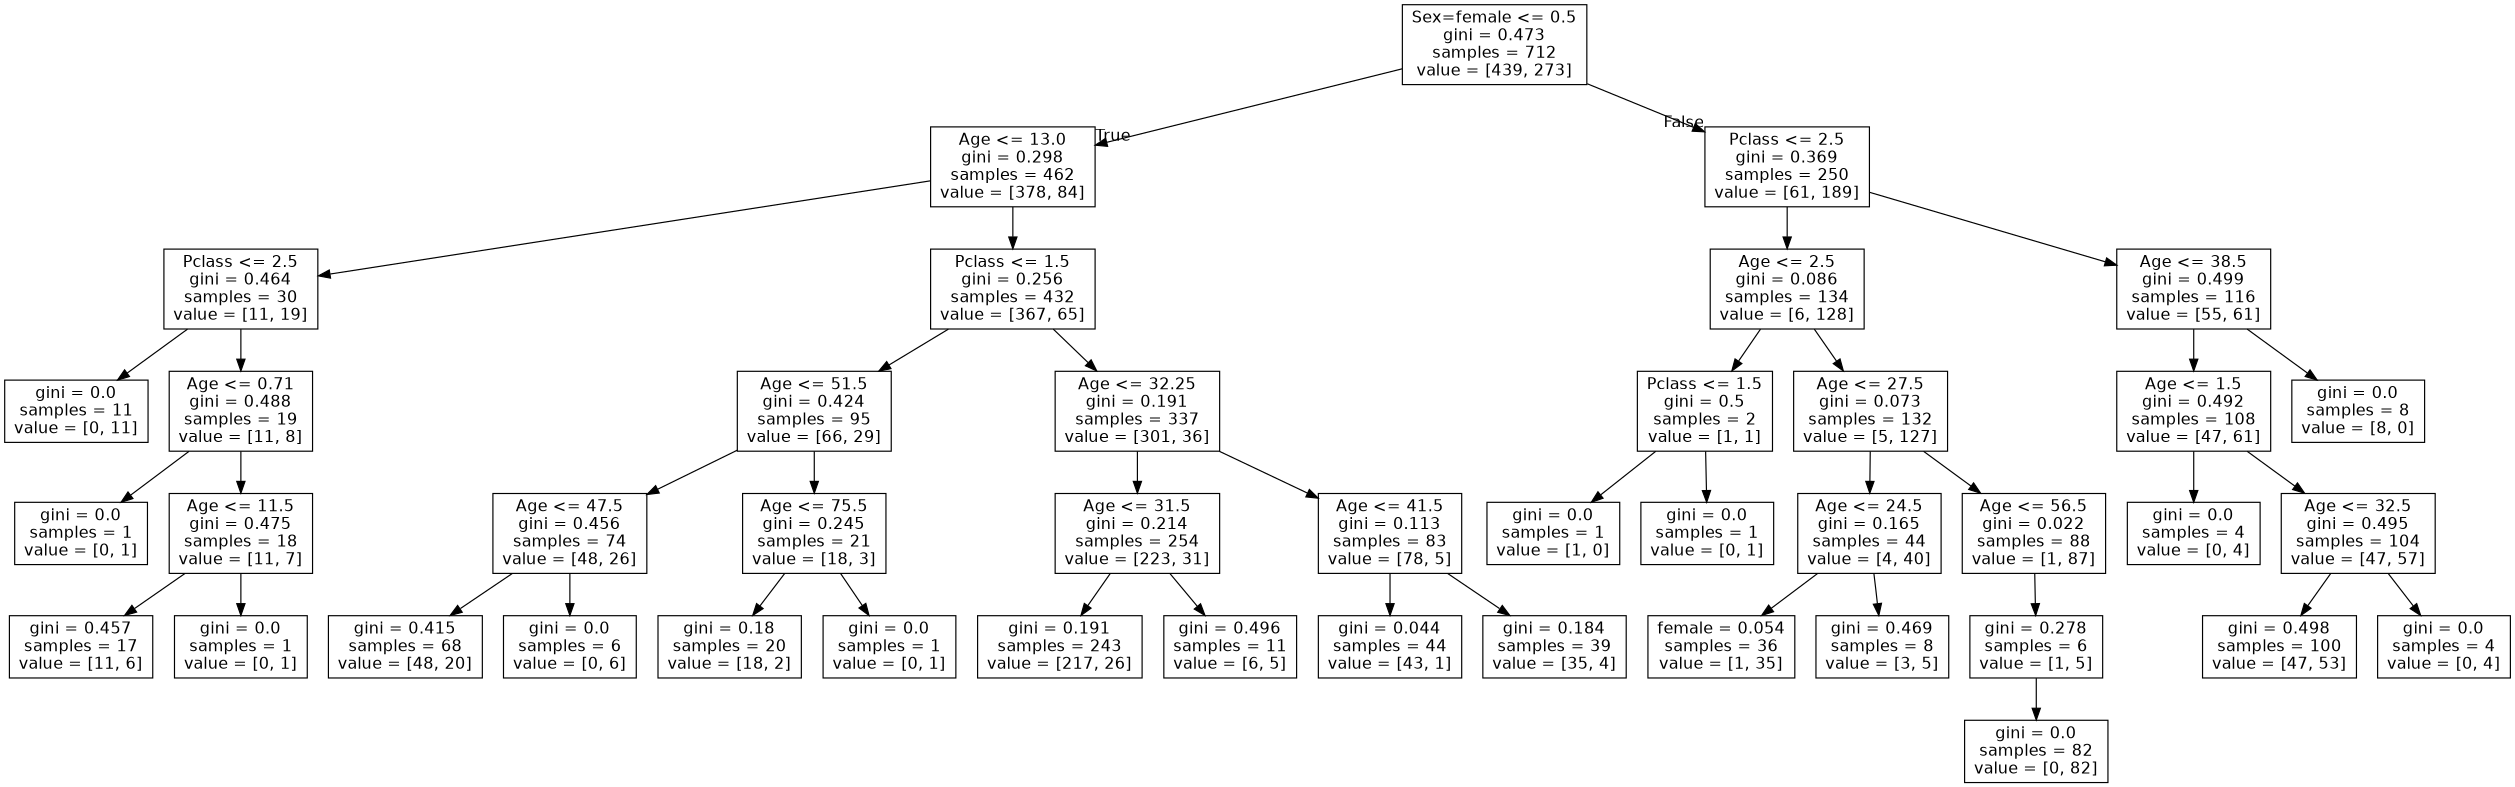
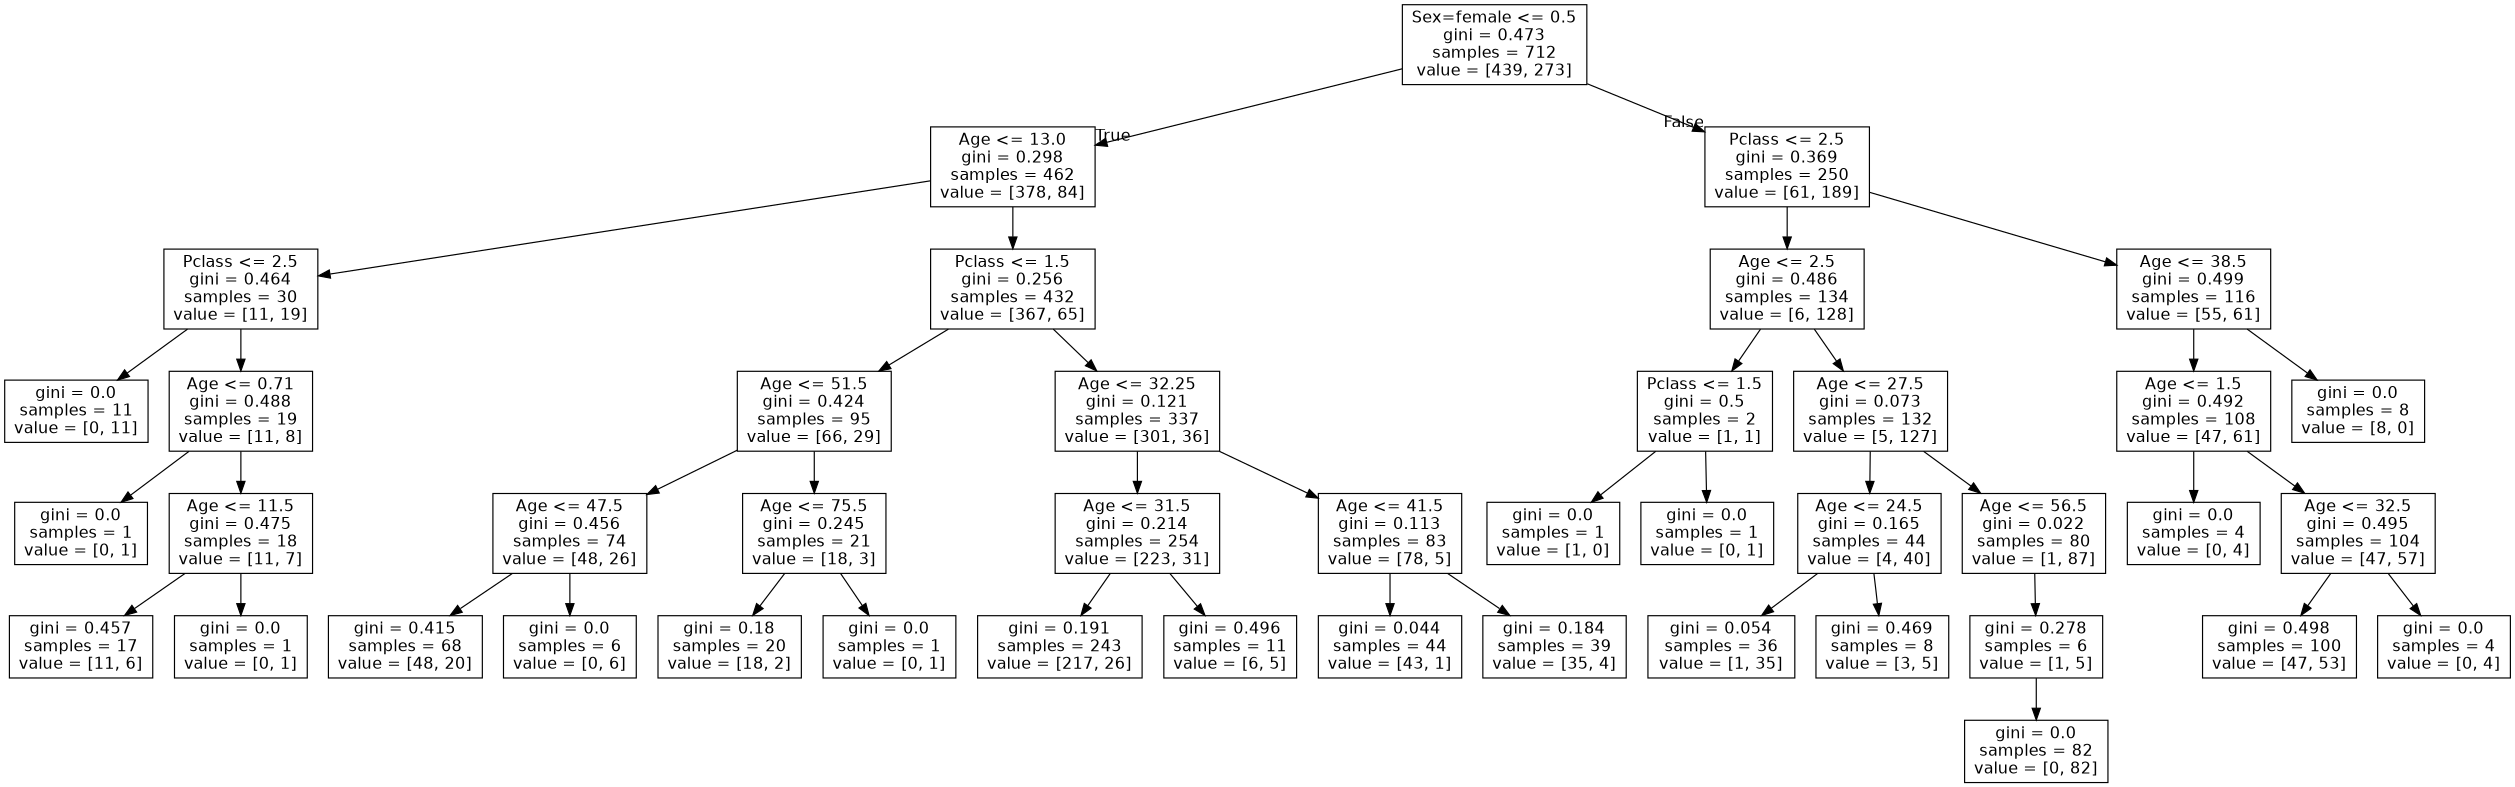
  digraph {
    fontname="DejaVu Sans"
    node [fontname="DejaVu Sans" shape=box]
    edge [fontname="DejaVu Sans"]
    n1 [label="Sex=female <= 0.5\ngini = 0.473\nsamples = 712\nvalue = [439, 273]"]
    n2 [label="Age <= 13.0\ngini = 0.298\nsamples = 462\nvalue = [378, 84]"]
    n3 [label="Pclass <= 2.5\ngini = 0.369\nsamples = 250\nvalue = [61, 189]"]
    n4 [label="Pclass <= 2.5\ngini = 0.464\nsamples = 30\nvalue = [11, 19]"]
    n5 [label="Pclass <= 1.5\ngini = 0.256\nsamples = 432\nvalue = [367, 65]"]
-   n6 [label="Age <= 2.5\ngini = 0.086\nsamples = 134\nvalue = [6, 128]"]
+   n6 [label="Age <= 2.5\ngini = 0.486\nsamples = 134\nvalue = [6, 128]"]
    n7 [label="Age <= 38.5\ngini = 0.499\nsamples = 116\nvalue = [55, 61]"]
    n8 [label="gini = 0.0\nsamples = 11\nvalue = [0, 11]"]
    n9 [label="Age <= 0.71\ngini = 0.488\nsamples = 19\nvalue = [11, 8]"]
    n10 [label="Age <= 51.5\ngini = 0.424\nsamples = 95\nvalue = [66, 29]"]
-   n11 [label="Age <= 32.25\ngini = 0.191\nsamples = 337\nvalue = [301, 36]"]
+   n11 [label="Age <= 32.25\ngini = 0.121\nsamples = 337\nvalue = [301, 36]"]
    n12 [label="gini = 0.0\nsamples = 1\nvalue = [0, 1]"]
    n13 [label="Age <= 11.5\ngini = 0.475\nsamples = 18\nvalue = [11, 7]"]
    n14 [label="gini = 0.457\nsamples = 17\nvalue = [11, 6]"]
    n15 [label="gini = 0.0\nsamples = 1\nvalue = [0, 1]"]
    n16 [label="Age <= 47.5\ngini = 0.456\nsamples = 74\nvalue = [48, 26]"]
    n17 [label="Age <= 75.5\ngini = 0.245\nsamples = 21\nvalue = [18, 3]"]
    n18 [label="Age <= 31.5\ngini = 0.214\nsamples = 254\nvalue = [223, 31]"]
    n19 [label="Age <= 41.5\ngini = 0.113\nsamples = 83\nvalue = [78, 5]"]
    n20 [label="gini = 0.415\nsamples = 68\nvalue = [48, 20]"]
    n21 [label="gini = 0.0\nsamples = 6\nvalue = [0, 6]"]
    n22 [label="gini = 0.18\nsamples = 20\nvalue = [18, 2]"]
    n23 [label="gini = 0.0\nsamples = 1\nvalue = [0, 1]"]
    n24 [label="gini = 0.191\nsamples = 243\nvalue = [217, 26]"]
    n25 [label="gini = 0.496\nsamples = 11\nvalue = [6, 5]"]
    n26 [label="gini = 0.044\nsamples = 44\nvalue = [43, 1]"]
    n27 [label="gini = 0.184\nsamples = 39\nvalue = [35, 4]"]
    n28 [label="Pclass <= 1.5\ngini = 0.5\nsamples = 2\nvalue = [1, 1]"]
    n29 [label="Age <= 27.5\ngini = 0.073\nsamples = 132\nvalue = [5, 127]"]
    n30 [label="Age <= 1.5\ngini = 0.492\nsamples = 108\nvalue = [47, 61]"]
    n31 [label="gini = 0.0\nsamples = 8\nvalue = [8, 0]"]
    n32 [label="gini = 0.0\nsamples = 1\nvalue = [1, 0]"]
    n33 [label="gini = 0.0\nsamples = 1\nvalue = [0, 1]"]
    n34 [label="Age <= 24.5\ngini = 0.165\nsamples = 44\nvalue = [4, 40]"]
-   n35 [label="Age <= 56.5\ngini = 0.022\nsamples = 88\nvalue = [1, 87]"]
-   n36 [label="female = 0.054\nsamples = 36\nvalue = [1, 35]"]
+   n35 [label="Age <= 56.5\ngini = 0.022\nsamples = 80\nvalue = [1, 87]"]
+   n36 [label="gini = 0.054\nsamples = 36\nvalue = [1, 35]"]
    n37 [label="gini = 0.469\nsamples = 8\nvalue = [3, 5]"]
    n38 [label="gini = 0.278\nsamples = 6\nvalue = [1, 5]"]
    n39 [label="gini = 0.0\nsamples = 82\nvalue = [0, 82]"]
    n40 [label="gini = 0.0\nsamples = 4\nvalue = [0, 4]"]
    n41 [label="Age <= 32.5\ngini = 0.495\nsamples = 104\nvalue = [47, 57]"]
    n42 [label="gini = 0.498\nsamples = 100\nvalue = [47, 53]"]
    n43 [label="gini = 0.0\nsamples = 4\nvalue = [0, 4]"]
    n1 -> n2 [headlabel=True labelangle=45 labeldistance=2.5]
    n1 -> n3 [headlabel=False labelangle=-45 labeldistance=2.5]
    n2 -> n4
    n2 -> n5
    n3 -> n6
    n3 -> n7
    n4 -> n8
    n4 -> n9
    n5 -> n10
    n5 -> n11
    n6 -> n28
    n6 -> n29
    n7 -> n30
    n7 -> n31
    n9 -> n12
    n9 -> n13
    n10 -> n16
    n10 -> n17
    n11 -> n18
    n11 -> n19
    n13 -> n14
    n13 -> n15
    n16 -> n20
    n16 -> n21
    n17 -> n22
    n17 -> n23
    n18 -> n24
    n18 -> n25
    n19 -> n26
    n19 -> n27
    n28 -> n32
    n28 -> n33
    n29 -> n34
    n29 -> n35
    n30 -> n40
    n30 -> n41
    n34 -> n36
    n34 -> n37
    n35 -> n38
    n38 -> n39
    n41 -> n42
    n41 -> n43
  }
